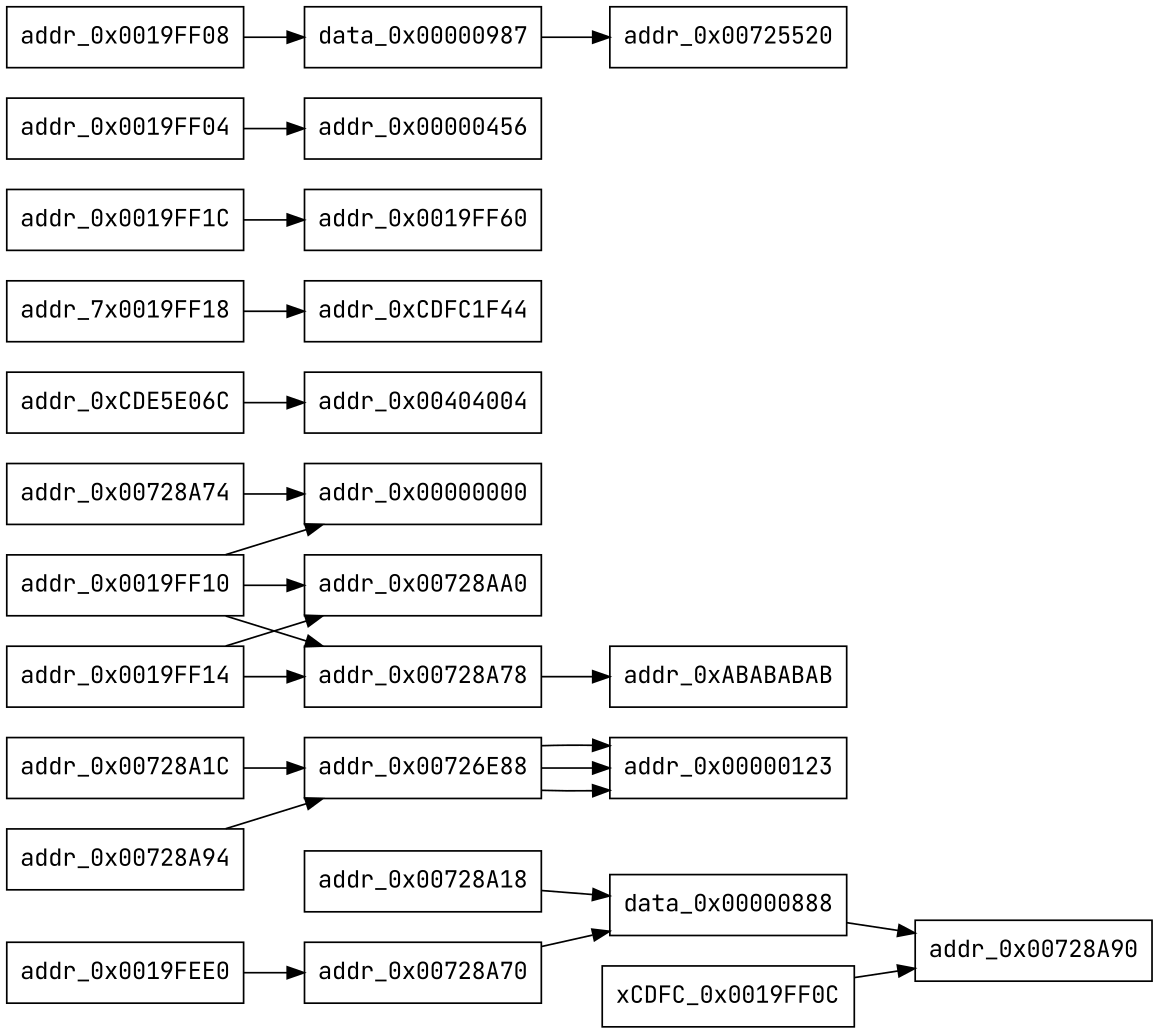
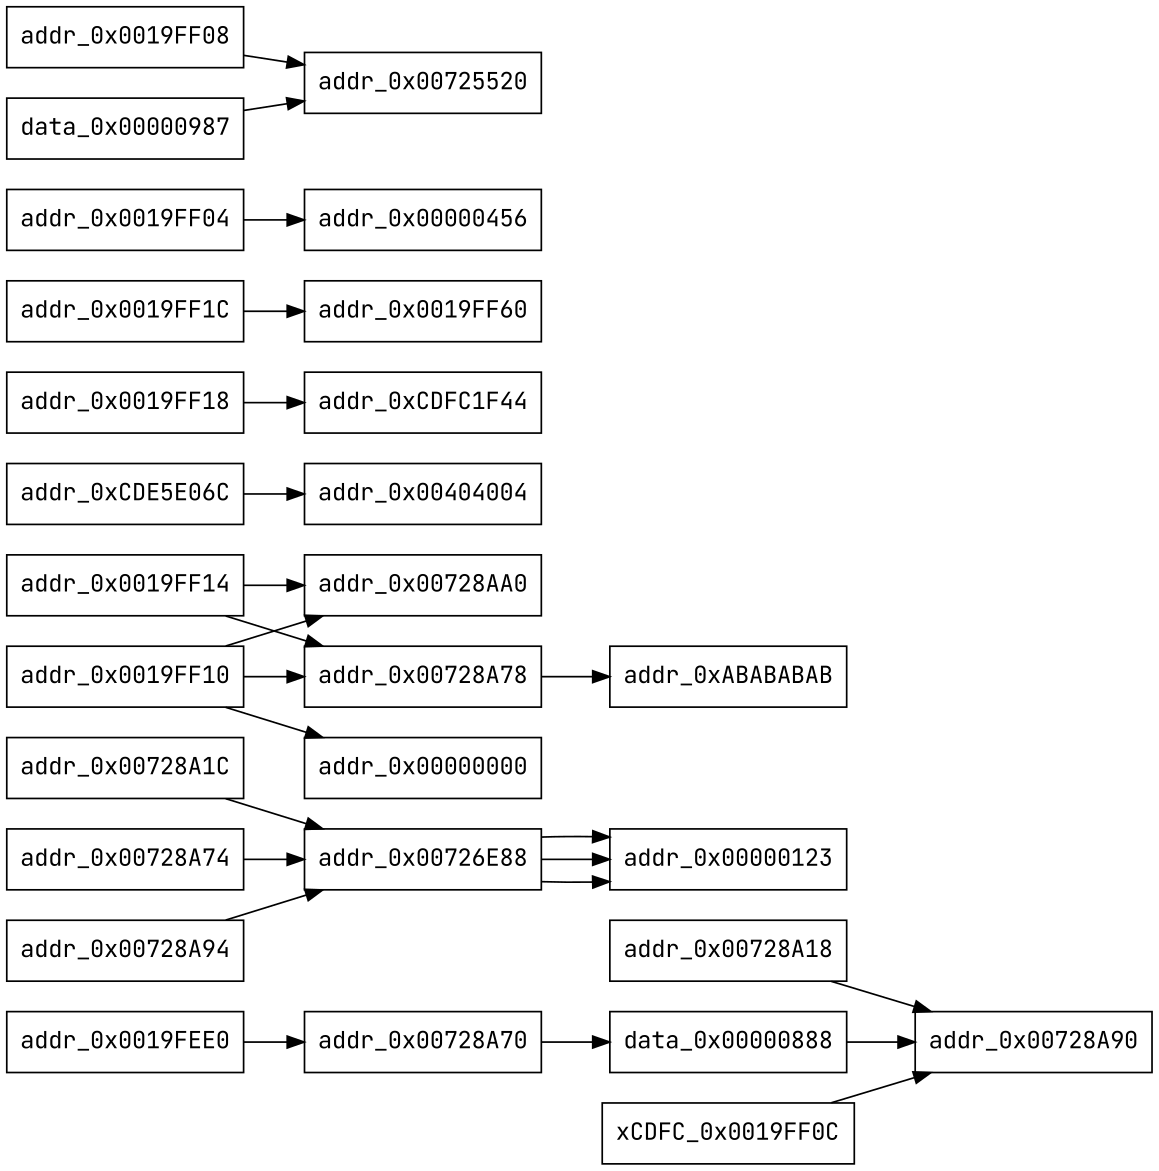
  digraph {
    fontname="JetBrains Mono"
    rankdir=LR
    node [fontname="JetBrains Mono" shape=box]
    edge [fontname="JetBrains Mono"]
    addr_0x00728A18
    data_0x00000888
    addr_0x00728A90
    n4 [label=xCDFC_0x0019FF0C]
    addr_0x0019FEE0
    addr_0x00728A70
    addr_0x00728A1C
    addr_0x00726E88
    n9 [label=addr_0x00000123]
    addr_0x00728A74
    addr_0x00728A94
    addr_0x0019FF14
    addr_0x00728A78
    addr_0x00728AA0
    addr_0xABABABAB
    addr_0x0019FF10
    addr_0x00000000
    addr_0xCDE5E06C
    addr_0x00404004
-   addr_0x0019FF18 [label=addr_7x0019FF18]
+   addr_0x0019FF18
    addr_0xCDFC1F44
    addr_0x0019FF1C
    addr_0x0019FF60
    addr_0x0019FF04
    addr_0x00000456
    addr_0x0019FF08
    addr_0x00725520
    data_0x00000987
-   addr_0x00728A18 -> data_0x00000888
+   addr_0x00728A18 -> addr_0x00728A90
    data_0x00000888 -> addr_0x00728A90
    n4 -> addr_0x00728A90
    addr_0x0019FEE0 -> addr_0x00728A70
    addr_0x00728A70 -> data_0x00000888
    addr_0x00728A1C -> addr_0x00726E88
    addr_0x00726E88 -> n9
    addr_0x00726E88 -> n9
    addr_0x00726E88 -> n9
-   addr_0x00728A74 -> addr_0x00000000
+   addr_0x00728A74 -> addr_0x00726E88
    addr_0x00728A94 -> addr_0x00726E88
    addr_0x0019FF14 -> addr_0x00728A78
    addr_0x0019FF14 -> addr_0x00728AA0
    addr_0x00728A78 -> addr_0xABABABAB
    addr_0x0019FF10 -> addr_0x00728A78
    addr_0x0019FF10 -> addr_0x00728AA0
    addr_0x0019FF10 -> addr_0x00000000
    addr_0xCDE5E06C -> addr_0x00404004
    addr_0x0019FF18 -> addr_0xCDFC1F44
    addr_0x0019FF1C -> addr_0x0019FF60
    addr_0x0019FF04 -> addr_0x00000456
-   addr_0x0019FF08 -> data_0x00000987
+   addr_0x0019FF08 -> addr_0x00725520
    data_0x00000987 -> addr_0x00725520
  }
